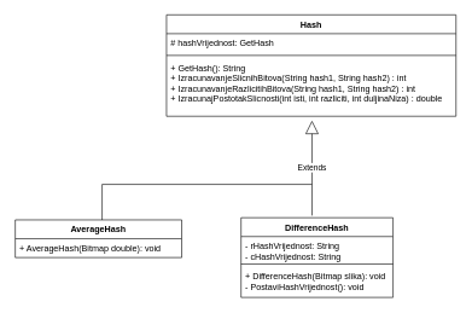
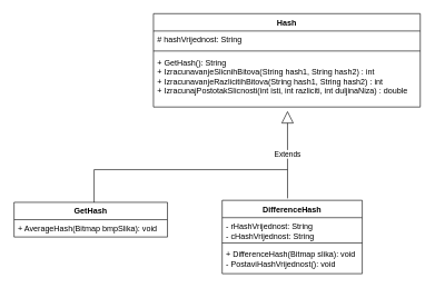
  <mxCell id="0" />
  <mxCell id="1" parent="0" />
  <mxCell id="2" value="" style="line;strokeWidth=1;fillColor=none;align=left;verticalAlign=middle;spacingTop=-1;spacingLeft=3;spacingRight=3;rotatable=0;labelPosition=right;points=[];portConstraint=eastwest;direction=south;" vertex="1" parent="1"><mxGeometry x="136" y="254" width="8" height="53" as="geometry" /></mxCell>
  <mxCell id="3" value="Hash" style="swimlane;fontStyle=1;align=center;verticalAlign=top;childLayout=stackLayout;horizontal=1;startSize=26;horizontalStack=0;resizeParent=1;resizeParentMax=0;resizeLast=0;collapsible=1;marginBottom=0;" vertex="1" parent="1"><mxGeometry x="229" y="20" width="400" height="140" as="geometry" /></mxCell>
- <mxCell id="4" value="# hashVrijednost: GetHash" style="text;strokeColor=none;fillColor=none;align=left;verticalAlign=top;spacingLeft=4;spacingRight=4;overflow=hidden;rotatable=0;points=[[0,0.5],[1,0.5]];portConstraint=eastwest;" vertex="1" parent="3"><mxGeometry y="26" width="400" height="26" as="geometry" /></mxCell>
+ <mxCell id="4" value="# hashVrijednost: String" style="text;strokeColor=none;fillColor=none;align=left;verticalAlign=top;spacingLeft=4;spacingRight=4;overflow=hidden;rotatable=0;points=[[0,0.5],[1,0.5]];portConstraint=eastwest;" vertex="1" parent="3"><mxGeometry y="26" width="400" height="26" as="geometry" /></mxCell>
  <mxCell id="5" value="" style="line;strokeWidth=1;fillColor=none;align=left;verticalAlign=middle;spacingTop=-1;spacingLeft=3;spacingRight=3;rotatable=0;labelPosition=right;points=[];portConstraint=eastwest;" vertex="1" parent="3"><mxGeometry y="52" width="400" height="8" as="geometry" /></mxCell>
  <mxCell id="6" value="+ GetHash(): String&#10;+ IzracunavanjeSlicnihBitova(String hash1, String hash2) : int&#10;+ IzracunavanjeRazlicitihBitova(String hash1, String hash2) : int&#10;+ IzracunajPostotakSlicnosti(int isti, int razliciti, int duljinaNiza) : double" style="text;strokeColor=none;fillColor=none;align=left;verticalAlign=top;spacingLeft=4;spacingRight=4;overflow=hidden;rotatable=0;points=[[0,0.5],[1,0.5]];portConstraint=eastwest;" vertex="1" parent="3"><mxGeometry y="60" width="400" height="80" as="geometry" /></mxCell>
- <mxCell id="7" value="AverageHash" style="swimlane;fontStyle=1;align=center;verticalAlign=top;childLayout=stackLayout;horizontal=1;startSize=26;horizontalStack=0;resizeParent=1;resizeParentMax=0;resizeLast=0;collapsible=1;marginBottom=0;" vertex="1" parent="1"><mxGeometry x="20" y="303" width="230" height="52" as="geometry" /></mxCell>
- <mxCell id="8" value="+ AverageHash(Bitmap double): void" style="text;strokeColor=none;fillColor=none;align=left;verticalAlign=top;spacingLeft=4;spacingRight=4;overflow=hidden;rotatable=0;points=[[0,0.5],[1,0.5]];portConstraint=eastwest;" vertex="1" parent="7"><mxGeometry y="26" width="230" height="26" as="geometry" /></mxCell>
+ <mxCell id="7" value="GetHash" style="swimlane;fontStyle=1;align=center;verticalAlign=top;childLayout=stackLayout;horizontal=1;startSize=26;horizontalStack=0;resizeParent=1;resizeParentMax=0;resizeLast=0;collapsible=1;marginBottom=0;" vertex="1" parent="1"><mxGeometry x="20" y="303" width="230" height="52" as="geometry" /></mxCell>
+ <mxCell id="8" value="+ AverageHash(Bitmap bmpSlika): void" style="text;strokeColor=none;fillColor=none;align=left;verticalAlign=top;spacingLeft=4;spacingRight=4;overflow=hidden;rotatable=0;points=[[0,0.5],[1,0.5]];portConstraint=eastwest;" vertex="1" parent="7"><mxGeometry y="26" width="230" height="26" as="geometry" /></mxCell>
  <mxCell id="9" value="DifferenceHash" style="swimlane;fontStyle=1;align=center;verticalAlign=top;childLayout=stackLayout;horizontal=1;startSize=26;horizontalStack=0;resizeParent=1;resizeParentMax=0;resizeLast=0;collapsible=1;marginBottom=0;" vertex="1" parent="1"><mxGeometry x="332" y="300" width="210" height="110" as="geometry" /></mxCell>
  <mxCell id="10" value="- rHashVrijednost: String&#10;- cHashVrijednost: String" style="text;strokeColor=none;fillColor=none;align=left;verticalAlign=top;spacingLeft=4;spacingRight=4;overflow=hidden;rotatable=0;points=[[0,0.5],[1,0.5]];portConstraint=eastwest;" vertex="1" parent="9"><mxGeometry y="26" width="210" height="34" as="geometry" /></mxCell>
  <mxCell id="11" value="" style="line;strokeWidth=1;fillColor=none;align=left;verticalAlign=middle;spacingTop=-1;spacingLeft=3;spacingRight=3;rotatable=0;labelPosition=right;points=[];portConstraint=eastwest;" vertex="1" parent="9"><mxGeometry y="60" width="210" height="8" as="geometry" /></mxCell>
  <mxCell id="12" value="+ DifferenceHash(Bitmap slika): void&#10;- PostaviHashVrijednost(): void" style="text;strokeColor=none;fillColor=none;align=left;verticalAlign=top;spacingLeft=4;spacingRight=4;overflow=hidden;rotatable=0;points=[[0,0.5],[1,0.5]];portConstraint=eastwest;" vertex="1" parent="9"><mxGeometry y="68" width="210" height="42" as="geometry" /></mxCell>
  <mxCell id="13" value="Extends" style="endArrow=block;endSize=16;endFill=0;html=1;exitX=0.467;exitY=-0.027;exitDx=0;exitDy=0;exitPerimeter=0;" edge="1" parent="1" source="9"><mxGeometry width="160" relative="1" as="geometry"><mxPoint x="430" y="200" as="sourcePoint" /><mxPoint x="430" y="166" as="targetPoint" /></mxGeometry></mxCell>
  <mxCell id="14" value="" style="line;strokeWidth=1;fillColor=none;align=left;verticalAlign=middle;spacingTop=-1;spacingLeft=3;spacingRight=3;rotatable=0;labelPosition=right;points=[];portConstraint=eastwest;" vertex="1" parent="1"><mxGeometry x="140" y="250" width="290" height="8" as="geometry" /></mxCell>
